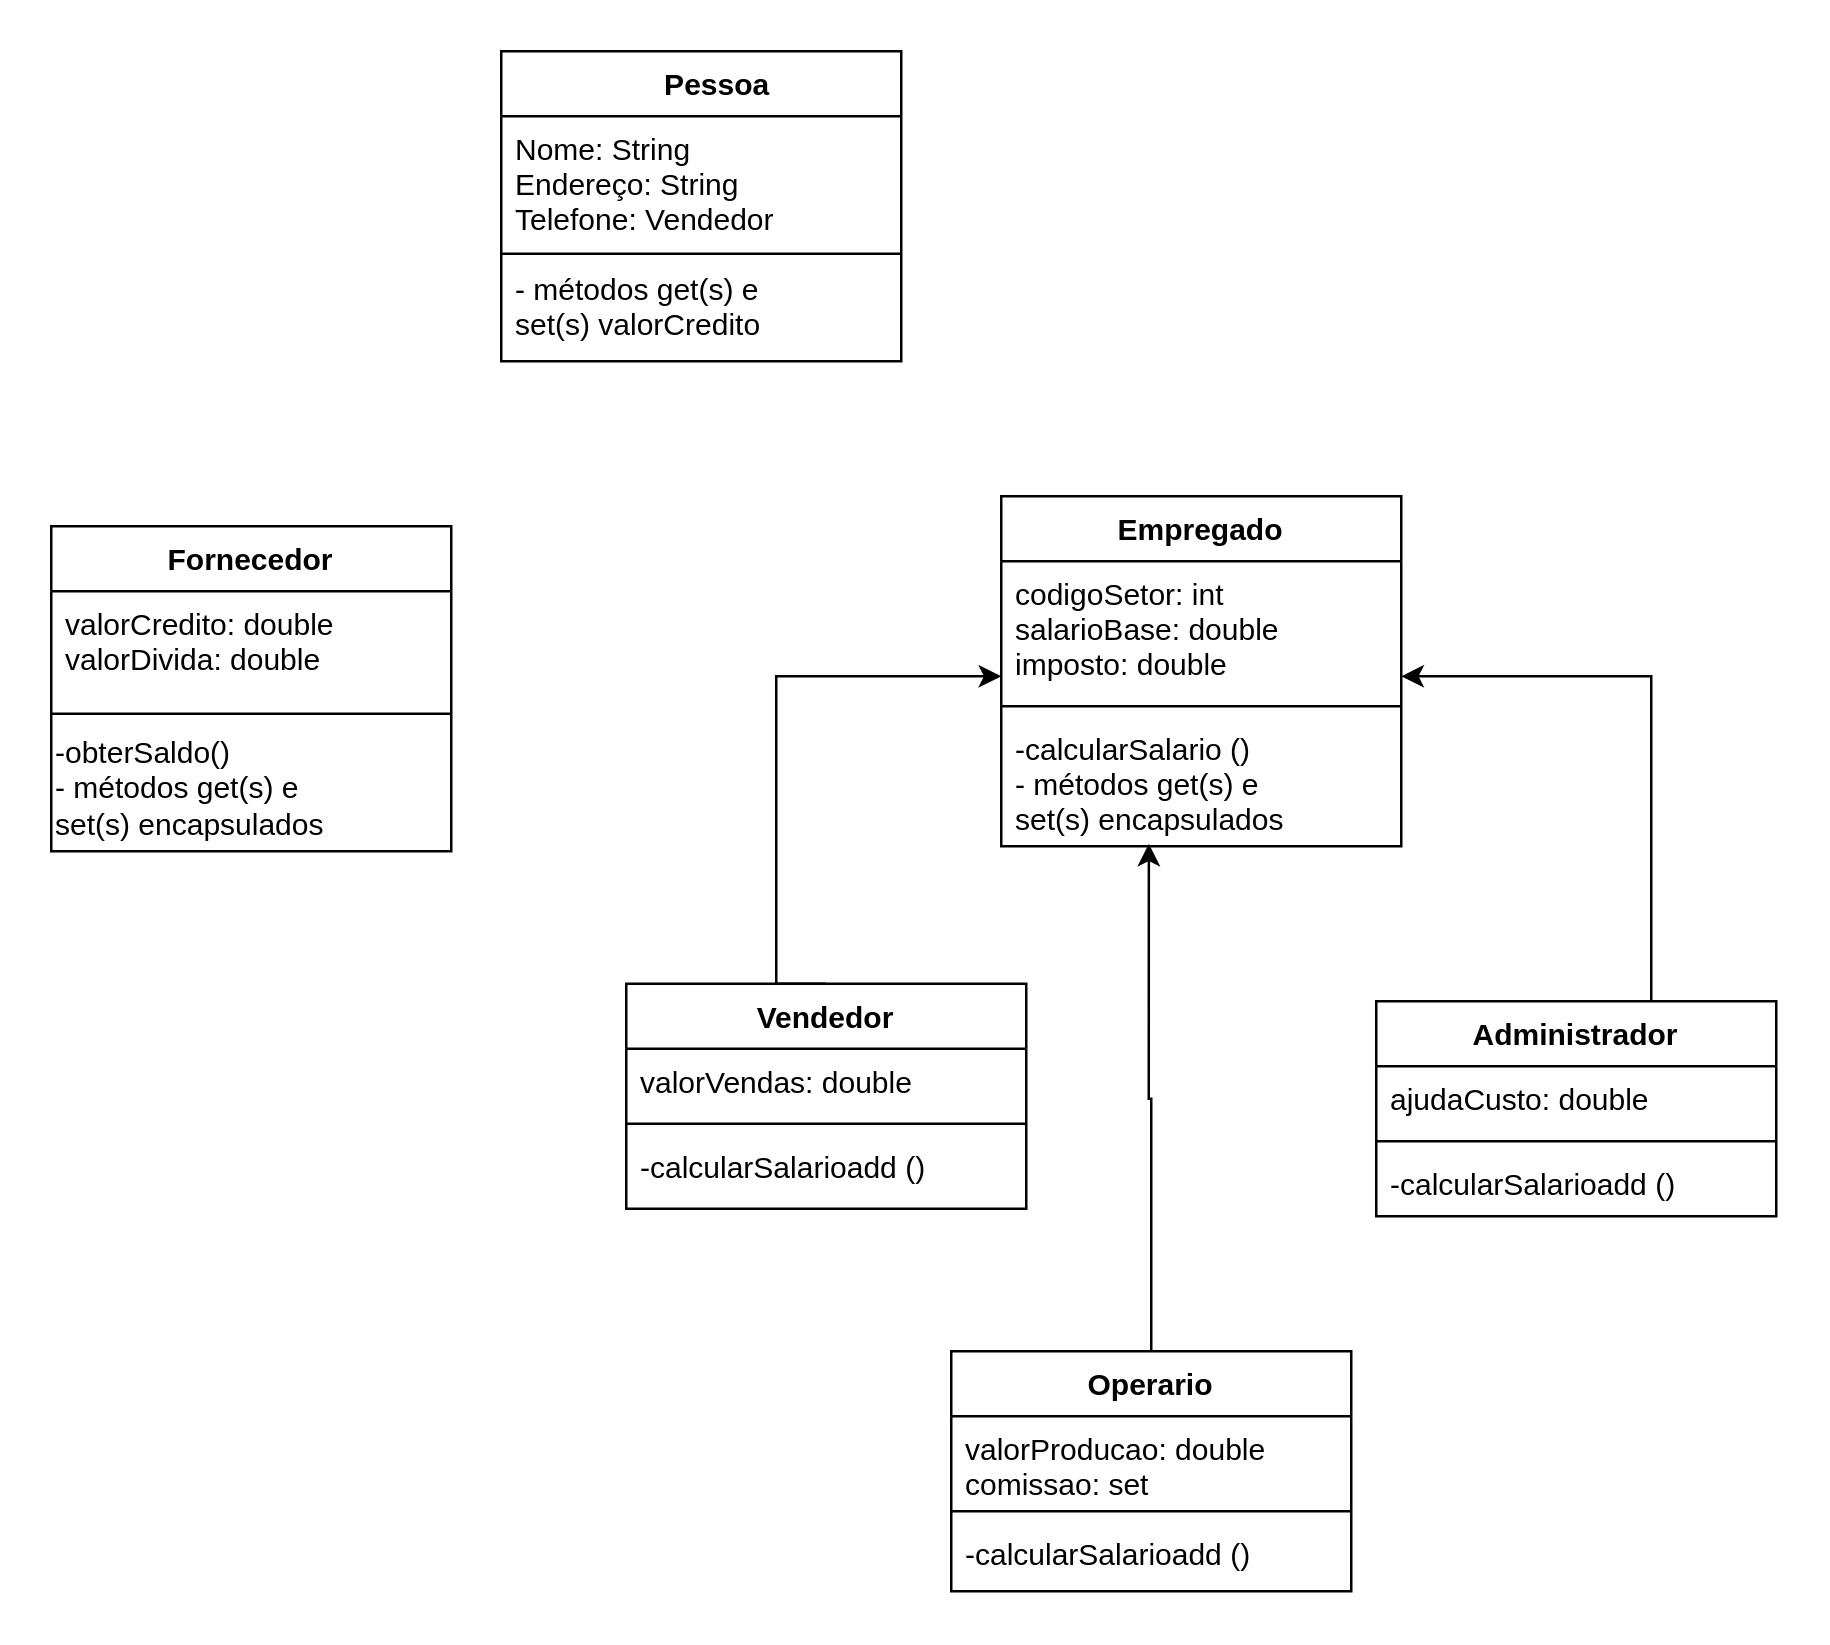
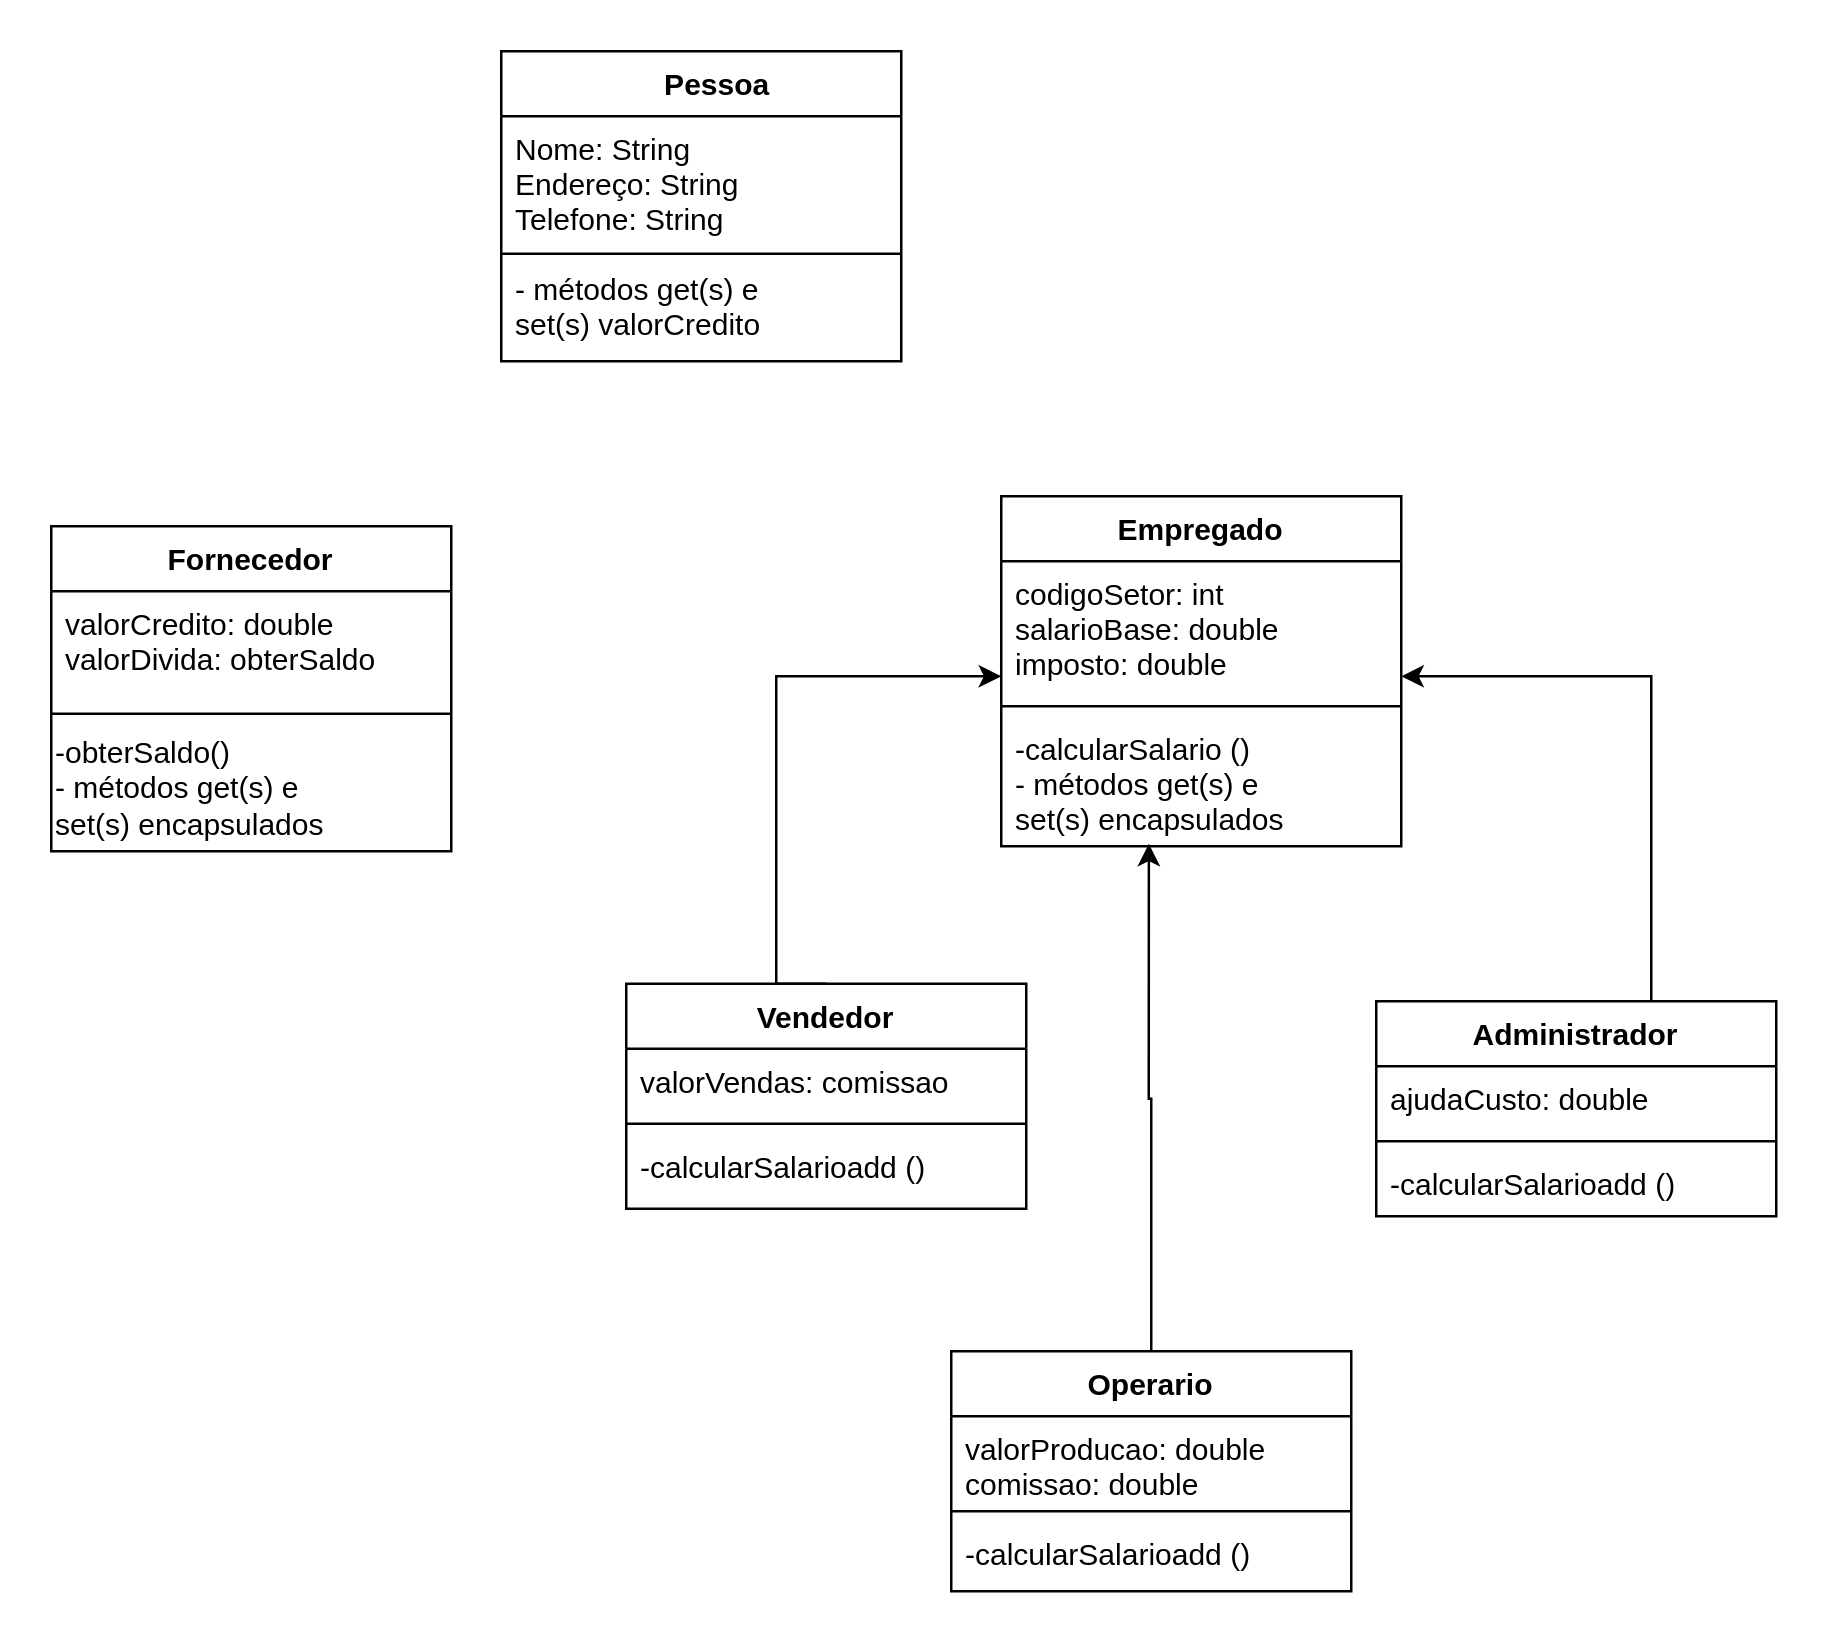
  <mxCell id="0" />
  <mxCell id="1" parent="0" />
  <mxCell id="2" value="    Pessoa" style="swimlane;fontStyle=1;align=center;verticalAlign=top;childLayout=stackLayout;horizontal=1;startSize=26;horizontalStack=0;resizeParent=1;resizeParentMax=0;resizeLast=0;collapsible=1;marginBottom=0;" vertex="1" parent="1"><mxGeometry x="200" y="20" width="160" height="124" as="geometry" /></mxCell>
- <mxCell id="3" value="Nome: String&#10;Endereço: String&#10;Telefone: Vendedor" style="text;strokeColor=none;fillColor=none;align=left;verticalAlign=top;spacingLeft=4;spacingRight=4;overflow=hidden;rotatable=0;points=[[0,0.5],[1,0.5]];portConstraint=eastwest;" vertex="1" parent="2"><mxGeometry y="26" width="160" height="54" as="geometry" /></mxCell>
+ <mxCell id="3" value="Nome: String&#10;Endereço: String&#10;Telefone: String" style="text;strokeColor=none;fillColor=none;align=left;verticalAlign=top;spacingLeft=4;spacingRight=4;overflow=hidden;rotatable=0;points=[[0,0.5],[1,0.5]];portConstraint=eastwest;" vertex="1" parent="2"><mxGeometry y="26" width="160" height="54" as="geometry" /></mxCell>
  <mxCell id="4" value="" style="line;strokeWidth=1;fillColor=none;align=left;verticalAlign=middle;spacingTop=-1;spacingLeft=3;spacingRight=3;rotatable=0;labelPosition=right;points=[];portConstraint=eastwest;" vertex="1" parent="2"><mxGeometry y="80" width="160" height="2" as="geometry" /></mxCell>
  <mxCell id="5" value="- métodos get(s) e&#10;set(s) valorCredito" style="text;strokeColor=none;fillColor=none;align=left;verticalAlign=top;spacingLeft=4;spacingRight=4;overflow=hidden;rotatable=0;points=[[0,0.5],[1,0.5]];portConstraint=eastwest;" vertex="1" parent="2"><mxGeometry y="82" width="160" height="42" as="geometry" /></mxCell>
  <mxCell id="6" value="Empregado" style="swimlane;fontStyle=1;align=center;verticalAlign=top;childLayout=stackLayout;horizontal=1;startSize=26;horizontalStack=0;resizeParent=1;resizeParentMax=0;resizeLast=0;collapsible=1;marginBottom=0;" vertex="1" parent="1"><mxGeometry x="400" y="198" width="160" height="140" as="geometry" /></mxCell>
  <mxCell id="7" value="codigoSetor: int&#10;salarioBase: double&#10;imposto: double" style="text;strokeColor=none;fillColor=none;align=left;verticalAlign=top;spacingLeft=4;spacingRight=4;overflow=hidden;rotatable=0;points=[[0,0.5],[1,0.5]];portConstraint=eastwest;" vertex="1" parent="6"><mxGeometry y="26" width="160" height="54" as="geometry" /></mxCell>
  <mxCell id="8" value="" style="line;strokeWidth=1;fillColor=none;align=left;verticalAlign=middle;spacingTop=-1;spacingLeft=3;spacingRight=3;rotatable=0;labelPosition=right;points=[];portConstraint=eastwest;" vertex="1" parent="6"><mxGeometry y="80" width="160" height="8" as="geometry" /></mxCell>
  <mxCell id="9" value="-calcularSalario ()&#10;- métodos get(s) e&#10;set(s) encapsulados" style="text;strokeColor=none;fillColor=none;align=left;verticalAlign=top;spacingLeft=4;spacingRight=4;overflow=hidden;rotatable=0;points=[[0,0.5],[1,0.5]];portConstraint=eastwest;" vertex="1" parent="6"><mxGeometry y="88" width="160" height="52" as="geometry" /></mxCell>
  <mxCell id="10" style="edgeStyle=orthogonalEdgeStyle;rounded=0;orthogonalLoop=1;jettySize=auto;html=1;exitX=0.5;exitY=0;exitDx=0;exitDy=0;entryX=1;entryY=0.852;entryDx=0;entryDy=0;entryPerimeter=0;" edge="1" parent="1" source="11" target="7"><mxGeometry relative="1" as="geometry"><mxPoint x="630" y="270" as="targetPoint" /><Array as="points"><mxPoint x="660" y="400" /><mxPoint x="660" y="270" /></Array></mxGeometry></mxCell>
  <mxCell id="11" value="Administrador" style="swimlane;fontStyle=1;align=center;verticalAlign=top;childLayout=stackLayout;horizontal=1;startSize=26;horizontalStack=0;resizeParent=1;resizeParentMax=0;resizeLast=0;collapsible=1;marginBottom=0;" vertex="1" parent="1"><mxGeometry x="550" y="400" width="160" height="86" as="geometry" /></mxCell>
  <mxCell id="12" value="ajudaCusto: double" style="text;strokeColor=none;fillColor=none;align=left;verticalAlign=top;spacingLeft=4;spacingRight=4;overflow=hidden;rotatable=0;points=[[0,0.5],[1,0.5]];portConstraint=eastwest;" vertex="1" parent="11"><mxGeometry y="26" width="160" height="26" as="geometry" /></mxCell>
  <mxCell id="13" value="" style="line;strokeWidth=1;fillColor=none;align=left;verticalAlign=middle;spacingTop=-1;spacingLeft=3;spacingRight=3;rotatable=0;labelPosition=right;points=[];portConstraint=eastwest;" vertex="1" parent="11"><mxGeometry y="52" width="160" height="8" as="geometry" /></mxCell>
  <mxCell id="14" value="-calcularSalarioadd ()" style="text;strokeColor=none;fillColor=none;align=left;verticalAlign=top;spacingLeft=4;spacingRight=4;overflow=hidden;rotatable=0;points=[[0,0.5],[1,0.5]];portConstraint=eastwest;" vertex="1" parent="11"><mxGeometry y="60" width="160" height="26" as="geometry" /></mxCell>
  <mxCell id="15" value="Fornecedor" style="swimlane;fontStyle=1;align=center;verticalAlign=top;childLayout=stackLayout;horizontal=1;startSize=26;horizontalStack=0;resizeParent=1;resizeParentMax=0;resizeLast=0;collapsible=1;marginBottom=0;" vertex="1" parent="1"><mxGeometry x="20" y="210" width="160" height="130" as="geometry" /></mxCell>
- <mxCell id="16" value="valorCredito: double&#10;valorDivida: double&#10;" style="text;strokeColor=none;fillColor=none;align=left;verticalAlign=top;spacingLeft=4;spacingRight=4;overflow=hidden;rotatable=0;points=[[0,0.5],[1,0.5]];portConstraint=eastwest;" vertex="1" parent="15"><mxGeometry y="26" width="160" height="44" as="geometry" /></mxCell>
+ <mxCell id="16" value="valorCredito: double&#10;valorDivida: obterSaldo&#10;" style="text;strokeColor=none;fillColor=none;align=left;verticalAlign=top;spacingLeft=4;spacingRight=4;overflow=hidden;rotatable=0;points=[[0,0.5],[1,0.5]];portConstraint=eastwest;" vertex="1" parent="15"><mxGeometry y="26" width="160" height="44" as="geometry" /></mxCell>
  <mxCell id="17" value="" style="line;strokeWidth=1;fillColor=none;align=left;verticalAlign=middle;spacingTop=-1;spacingLeft=3;spacingRight=3;rotatable=0;labelPosition=right;points=[];portConstraint=eastwest;" vertex="1" parent="15"><mxGeometry y="70" width="160" height="10" as="geometry" /></mxCell>
  <mxCell id="18" value="&lt;span&gt;-obterSaldo()&lt;br&gt;- métodos get(s) e&lt;/span&gt;&lt;br style=&quot;padding: 0px ; margin: 0px&quot;&gt;&lt;span&gt;set(s) encapsulados&lt;/span&gt;" style="text;html=1;align=left;verticalAlign=middle;resizable=0;points=[];autosize=1;strokeColor=none;fillColor=none;" vertex="1" parent="15"><mxGeometry y="80" width="160" height="50" as="geometry" /></mxCell>
  <mxCell id="19" style="edgeStyle=orthogonalEdgeStyle;rounded=0;orthogonalLoop=1;jettySize=auto;html=1;exitX=0.5;exitY=0;exitDx=0;exitDy=0;entryX=0;entryY=0.852;entryDx=0;entryDy=0;entryPerimeter=0;" edge="1" parent="1" source="20" target="7"><mxGeometry relative="1" as="geometry"><mxPoint x="380" y="270" as="targetPoint" /><Array as="points"><mxPoint x="310" y="393" /><mxPoint x="310" y="270" /></Array></mxGeometry></mxCell>
  <mxCell id="20" value="Vendedor" style="swimlane;fontStyle=1;align=center;verticalAlign=top;childLayout=stackLayout;horizontal=1;startSize=26;horizontalStack=0;resizeParent=1;resizeParentMax=0;resizeLast=0;collapsible=1;marginBottom=0;" vertex="1" parent="1"><mxGeometry x="250" y="393" width="160" height="90" as="geometry" /></mxCell>
- <mxCell id="21" value="valorVendas: double" style="text;strokeColor=none;fillColor=none;align=left;verticalAlign=top;spacingLeft=4;spacingRight=4;overflow=hidden;rotatable=0;points=[[0,0.5],[1,0.5]];portConstraint=eastwest;" vertex="1" parent="20"><mxGeometry y="26" width="160" height="26" as="geometry" /></mxCell>
+ <mxCell id="21" value="valorVendas: comissao" style="text;strokeColor=none;fillColor=none;align=left;verticalAlign=top;spacingLeft=4;spacingRight=4;overflow=hidden;rotatable=0;points=[[0,0.5],[1,0.5]];portConstraint=eastwest;" vertex="1" parent="20"><mxGeometry y="26" width="160" height="26" as="geometry" /></mxCell>
  <mxCell id="22" value="" style="line;strokeWidth=1;fillColor=none;align=left;verticalAlign=middle;spacingTop=-1;spacingLeft=3;spacingRight=3;rotatable=0;labelPosition=right;points=[];portConstraint=eastwest;" vertex="1" parent="20"><mxGeometry y="52" width="160" height="8" as="geometry" /></mxCell>
  <mxCell id="23" value="-calcularSalarioadd ()" style="text;strokeColor=none;fillColor=none;align=left;verticalAlign=top;spacingLeft=4;spacingRight=4;overflow=hidden;rotatable=0;points=[[0,0.5],[1,0.5]];portConstraint=eastwest;" vertex="1" parent="20"><mxGeometry y="60" width="160" height="30" as="geometry" /></mxCell>
  <mxCell id="24" style="edgeStyle=orthogonalEdgeStyle;rounded=0;orthogonalLoop=1;jettySize=auto;html=1;exitX=0.5;exitY=0;exitDx=0;exitDy=0;entryX=0.369;entryY=0.981;entryDx=0;entryDy=0;entryPerimeter=0;" edge="1" parent="1" source="25" target="9"><mxGeometry relative="1" as="geometry" /></mxCell>
  <mxCell id="25" value="Operario" style="swimlane;fontStyle=1;align=center;verticalAlign=top;childLayout=stackLayout;horizontal=1;startSize=26;horizontalStack=0;resizeParent=1;resizeParentMax=0;resizeLast=0;collapsible=1;marginBottom=0;" vertex="1" parent="1"><mxGeometry x="380" y="540" width="160" height="96" as="geometry" /></mxCell>
- <mxCell id="26" value="valorProducao: double&#10;comissao: set" style="text;strokeColor=none;fillColor=none;align=left;verticalAlign=top;spacingLeft=4;spacingRight=4;overflow=hidden;rotatable=0;points=[[0,0.5],[1,0.5]];portConstraint=eastwest;" vertex="1" parent="25"><mxGeometry y="26" width="160" height="34" as="geometry" /></mxCell>
+ <mxCell id="26" value="valorProducao: double&#10;comissao: double" style="text;strokeColor=none;fillColor=none;align=left;verticalAlign=top;spacingLeft=4;spacingRight=4;overflow=hidden;rotatable=0;points=[[0,0.5],[1,0.5]];portConstraint=eastwest;" vertex="1" parent="25"><mxGeometry y="26" width="160" height="34" as="geometry" /></mxCell>
  <mxCell id="27" value="" style="line;strokeWidth=1;fillColor=none;align=left;verticalAlign=middle;spacingTop=-1;spacingLeft=3;spacingRight=3;rotatable=0;labelPosition=right;points=[];portConstraint=eastwest;" vertex="1" parent="25"><mxGeometry y="60" width="160" height="8" as="geometry" /></mxCell>
  <mxCell id="28" value="-calcularSalarioadd ()" style="text;strokeColor=none;fillColor=none;align=left;verticalAlign=top;spacingLeft=4;spacingRight=4;overflow=hidden;rotatable=0;points=[[0,0.5],[1,0.5]];portConstraint=eastwest;" vertex="1" parent="25"><mxGeometry y="68" width="160" height="28" as="geometry" /></mxCell>
